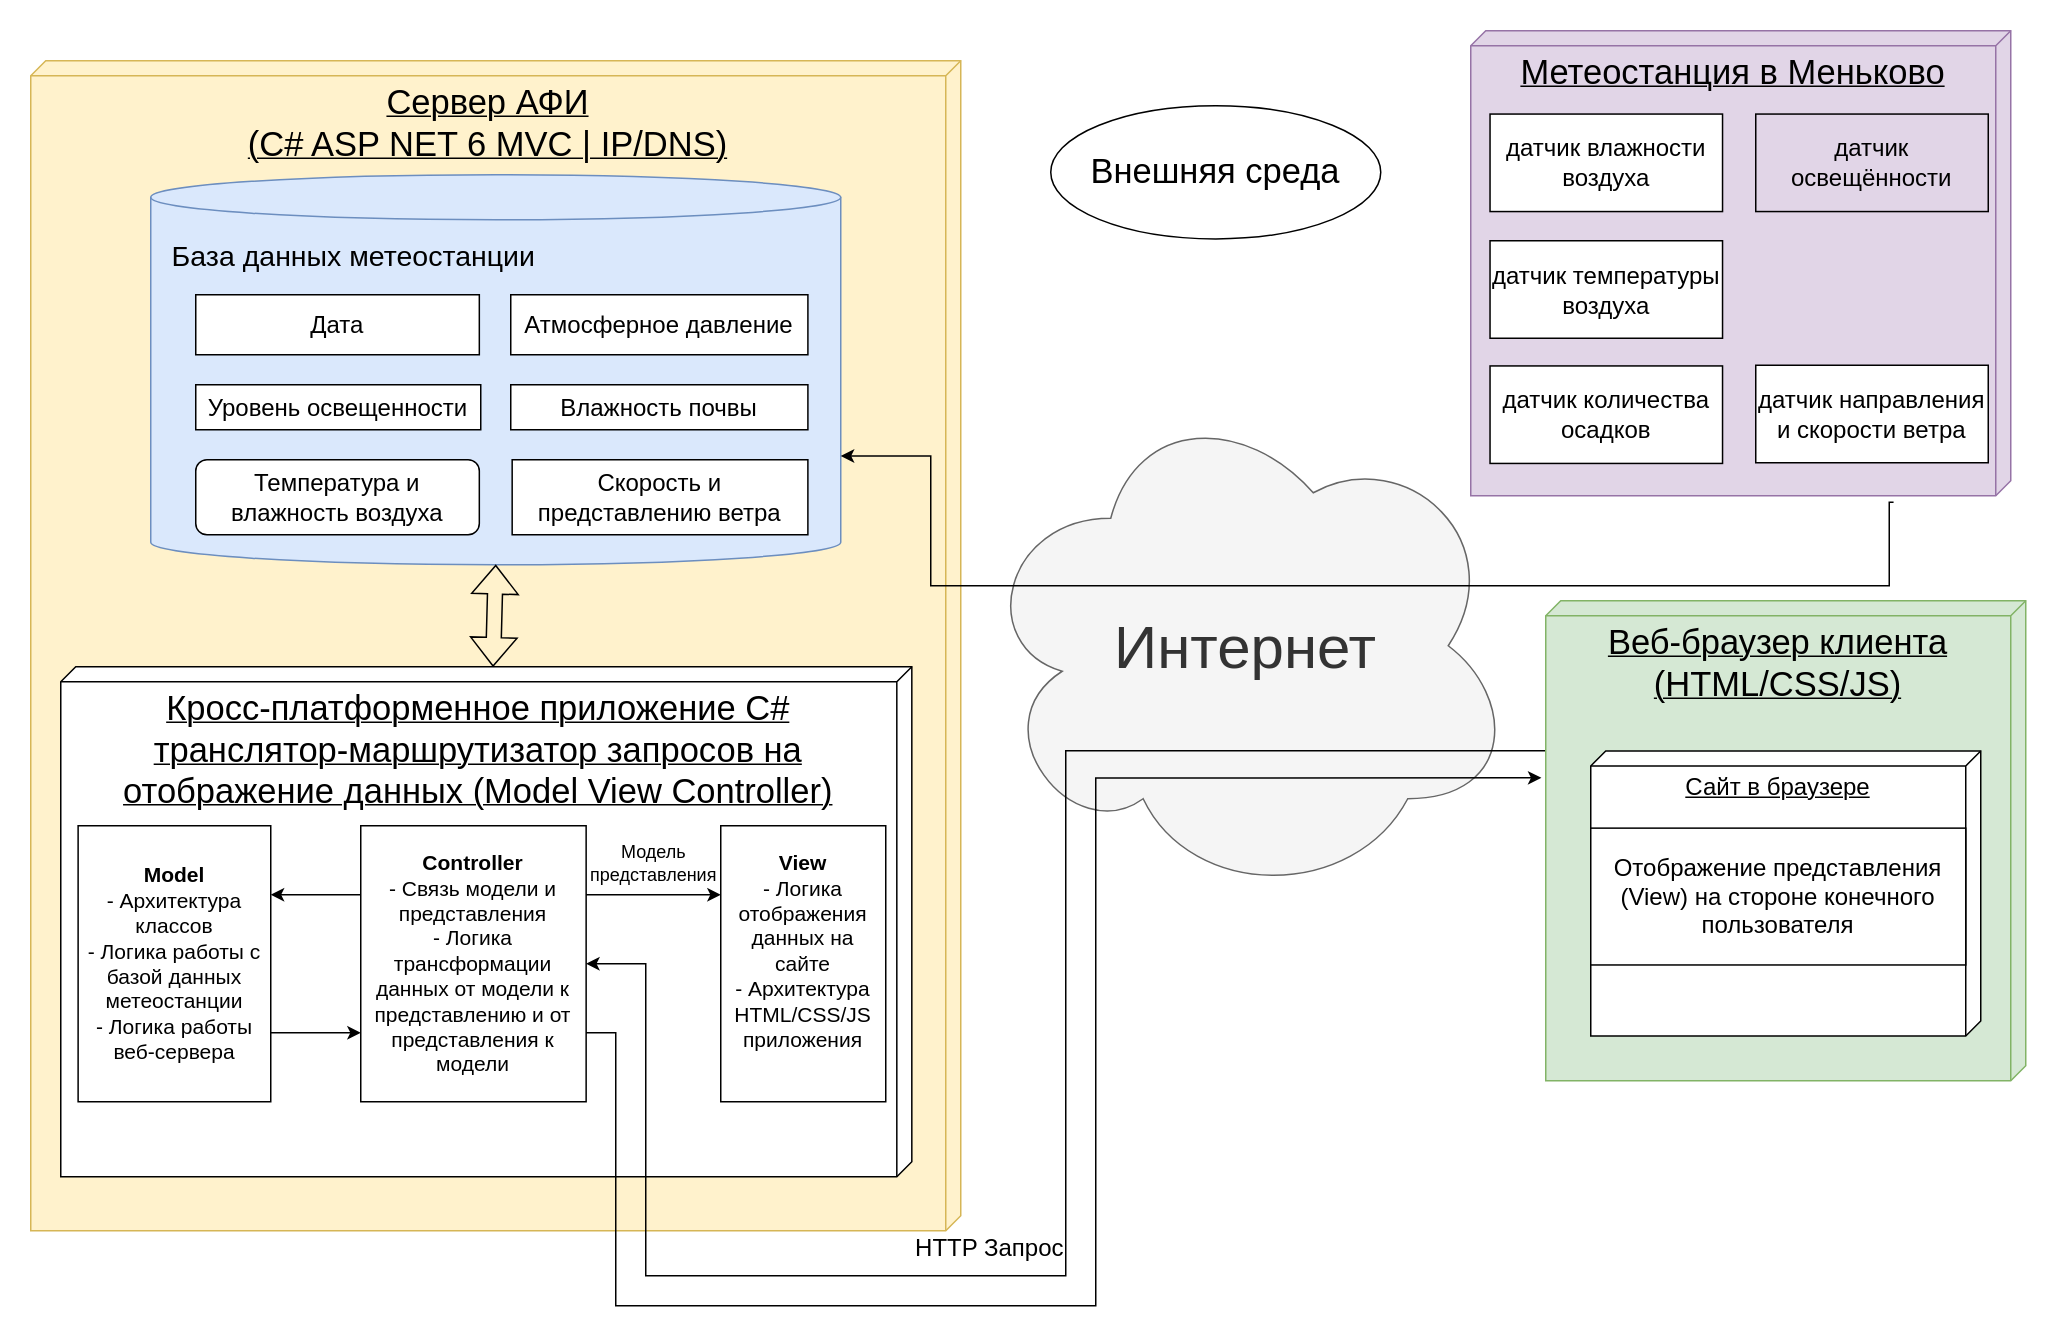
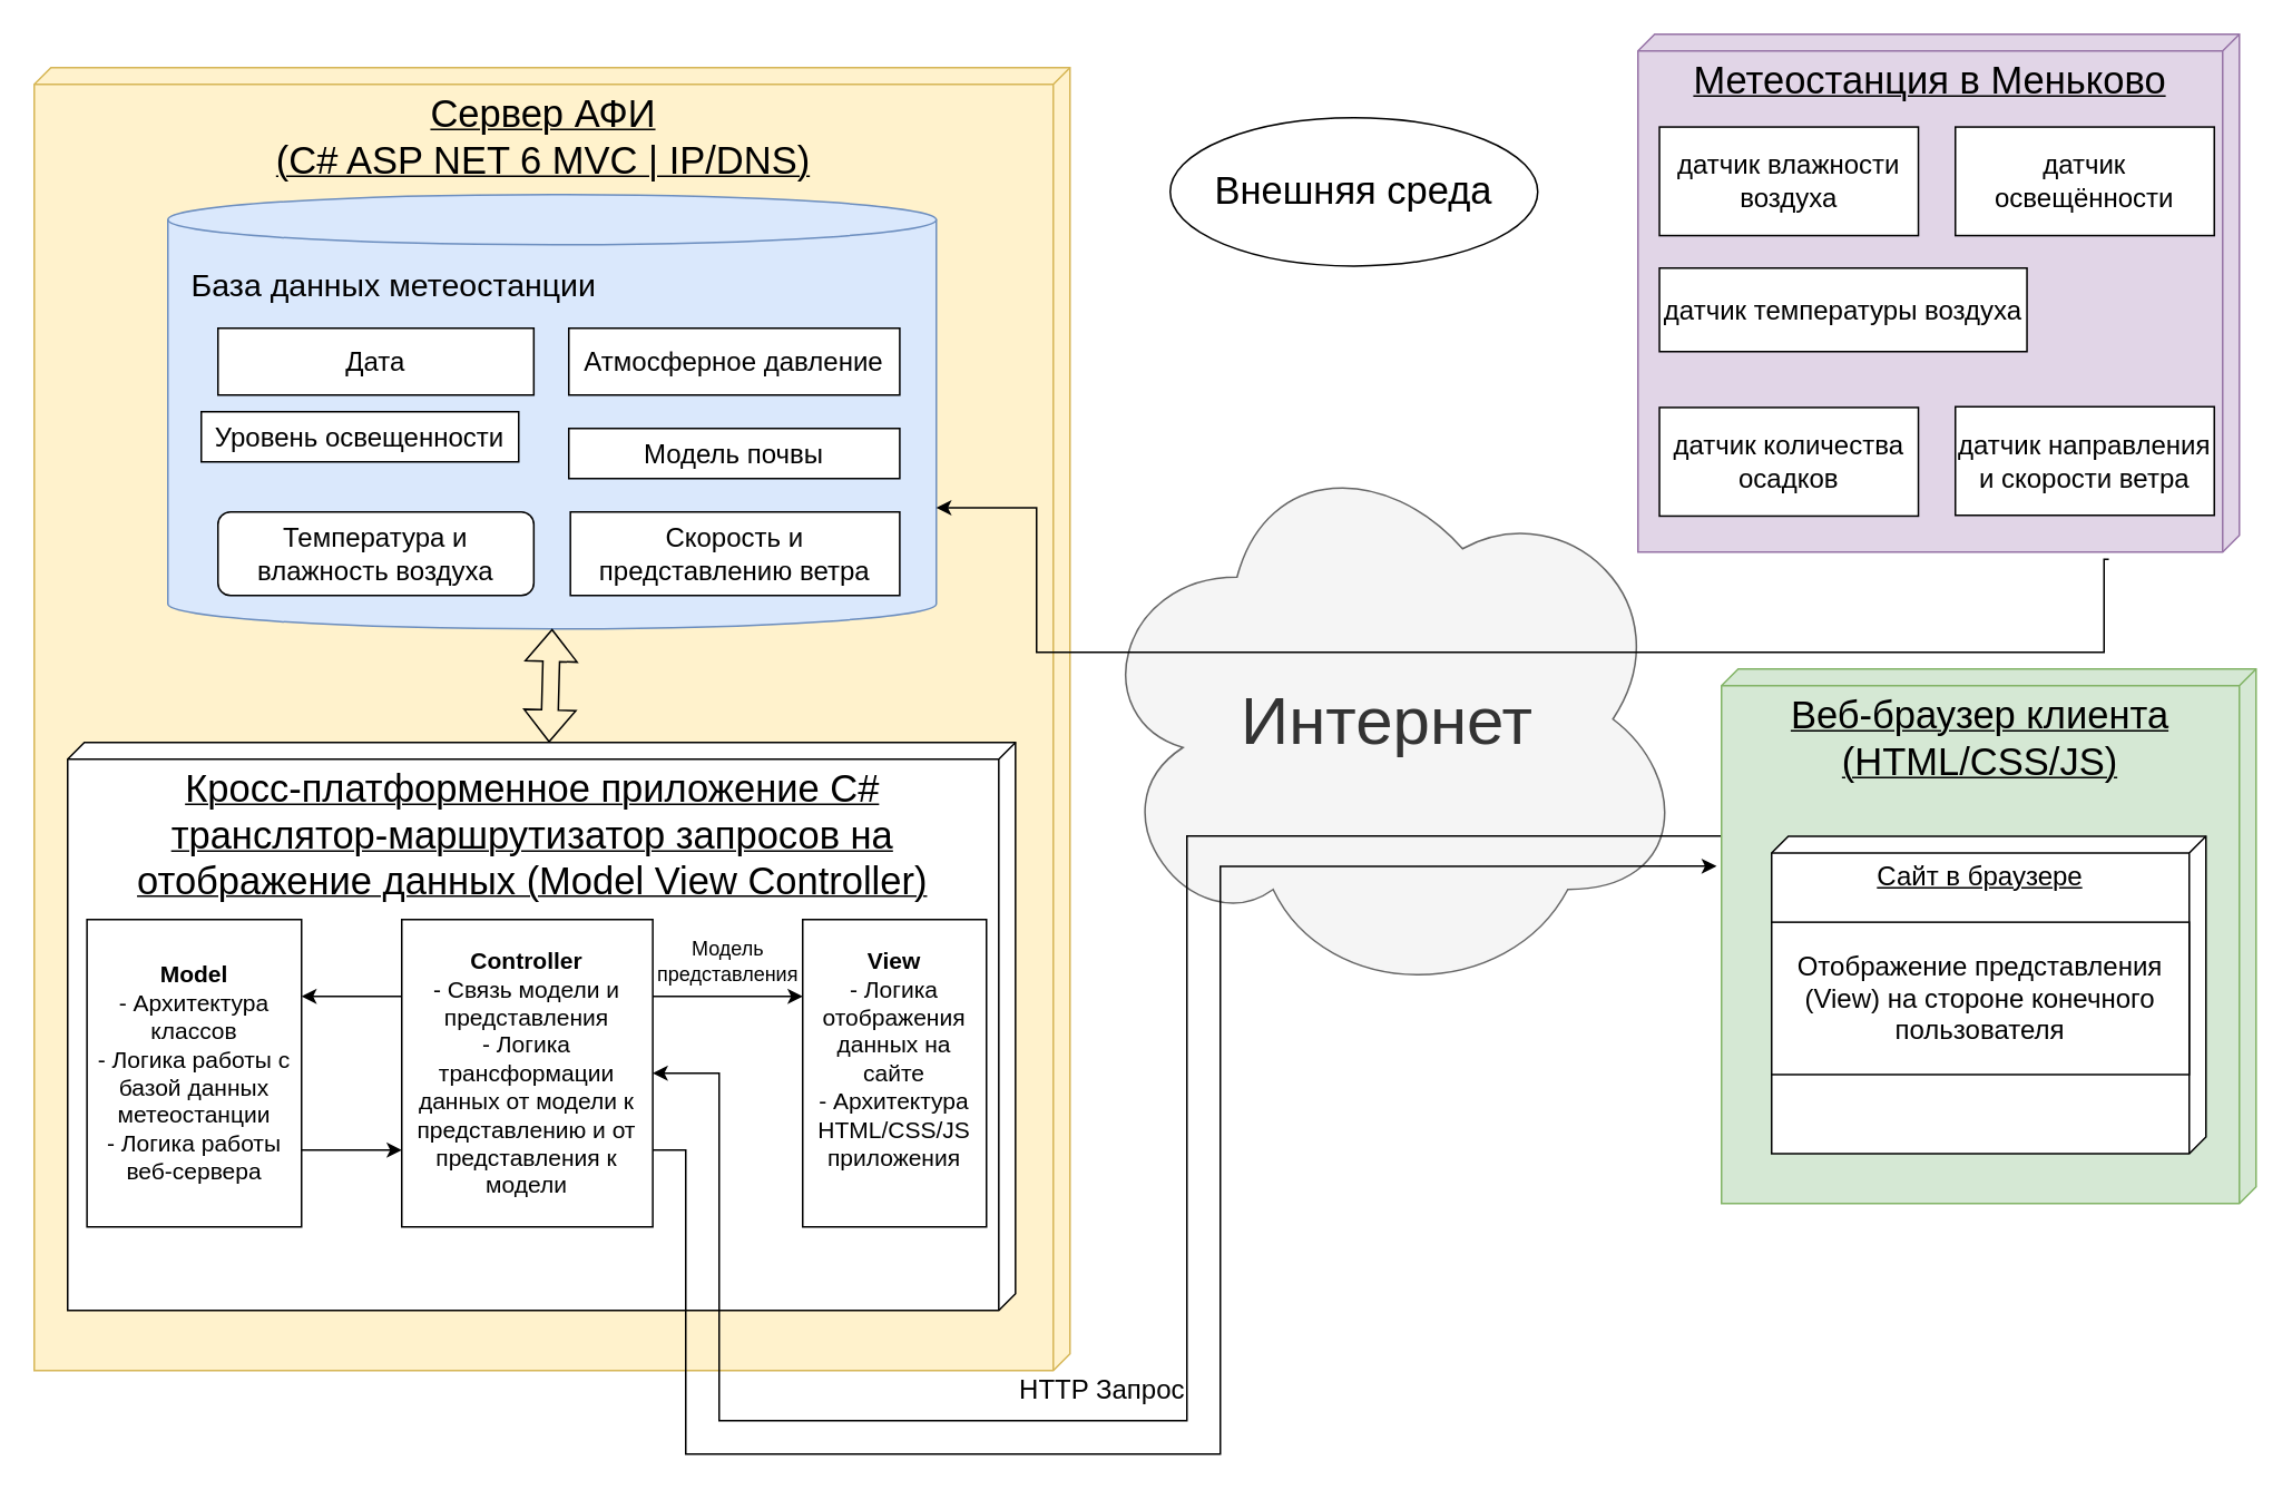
  <mxCell id="0" />
  <mxCell id="1" parent="0" />
  <mxCell id="2" value="&lt;font style=&quot;font-size: 23px;&quot;&gt;Сервер АФИ&lt;br&gt;(C# ASP NET 6 MVC | IP/DNS)&lt;/font&gt;" style="verticalAlign=top;align=center;spacingTop=8;spacingLeft=2;spacingRight=12;shape=cube;size=10;direction=south;fontStyle=4;html=1;whiteSpace=wrap;fillColor=#fff2cc;strokeColor=#d6b656;" parent="1" vertex="1"><mxGeometry x="20" y="40" width="620" height="780" as="geometry" /></mxCell>
  <mxCell id="3" value="" style="group" parent="1" vertex="1" connectable="0"><mxGeometry x="100" y="116" width="460" height="260" as="geometry" /></mxCell>
  <mxCell id="4" value="" style="shape=cylinder3;whiteSpace=wrap;html=1;boundedLbl=1;backgroundOutline=1;size=15;fillColor=#dae8fc;strokeColor=#6c8ebf;" parent="3" vertex="1"><mxGeometry width="460.0" height="260" as="geometry" /></mxCell>
  <mxCell id="5" value="&lt;font style=&quot;font-size: 19px;&quot;&gt;База данных метеостанции&lt;/font&gt;" style="text;html=1;align=center;verticalAlign=middle;resizable=0;points=[];autosize=1;strokeColor=none;fillColor=none;" parent="3" vertex="1"><mxGeometry y="35" width="270" height="40" as="geometry" /></mxCell>
  <mxCell id="6" value="&lt;font style=&quot;font-size: 16px;&quot;&gt;Дата&lt;/font&gt;" style="rounded=0;whiteSpace=wrap;html=1;" parent="3" vertex="1"><mxGeometry x="30" y="80" width="189.05" height="40" as="geometry" /></mxCell>
  <mxCell id="7" value="&lt;font style=&quot;font-size: 16px;&quot;&gt;Атмосферное давление&lt;/font&gt;" style="rounded=0;whiteSpace=wrap;html=1;" parent="3" vertex="1"><mxGeometry x="240" y="80" width="198.1" height="40" as="geometry" /></mxCell>
- <mxCell id="8" value="&lt;font style=&quot;font-size: 16px;&quot;&gt;Уровень освещенности&lt;/font&gt;" style="rounded=0;whiteSpace=wrap;html=1;" parent="3" vertex="1"><mxGeometry x="30" y="140" width="190" height="30" as="geometry" /></mxCell>
- <mxCell id="9" value="&lt;font style=&quot;font-size: 16px;&quot;&gt;Влажность почвы&lt;/font&gt;" style="rounded=0;whiteSpace=wrap;html=1;" parent="3" vertex="1"><mxGeometry x="240" y="140" width="198.1" height="30" as="geometry" /></mxCell>
+ <mxCell id="8" value="&lt;font style=&quot;font-size: 16px;&quot;&gt;Уровень освещенности&lt;/font&gt;" style="rounded=0;whiteSpace=wrap;html=1;" parent="3" vertex="1"><mxGeometry x="20" y="130" width="190" height="30" as="geometry" /></mxCell>
+ <mxCell id="9" value="&lt;font style=&quot;font-size: 16px;&quot;&gt;Модель почвы&lt;/font&gt;" style="rounded=0;whiteSpace=wrap;html=1;" parent="3" vertex="1"><mxGeometry x="240" y="140" width="198.1" height="30" as="geometry" /></mxCell>
  <mxCell id="10" value="&lt;font style=&quot;font-size: 16px;&quot;&gt;Температура и влажность воздуха&lt;/font&gt;" style="whiteSpace=wrap;html=1;rounded=1;" parent="3" vertex="1"><mxGeometry x="30" y="190" width="189.05" height="50" as="geometry" /></mxCell>
  <mxCell id="11" value="&lt;font style=&quot;font-size: 16px;&quot;&gt;Скорость и представлению ветра&lt;/font&gt;" style="rounded=0;whiteSpace=wrap;html=1;" parent="3" vertex="1"><mxGeometry x="240.952" y="190" width="197.143" height="50" as="geometry" /></mxCell>
  <mxCell id="12" value="" style="group" parent="1" vertex="1" connectable="0"><mxGeometry x="40" y="454" width="660" height="330" as="geometry" /></mxCell>
  <mxCell id="13" value="&lt;font style=&quot;font-size: 23px;&quot;&gt;&lt;span style=&quot;&quot;&gt;Кросс-платформенное приложение C#&lt;/span&gt;&lt;br&gt;&lt;font style=&quot;font-size: 23px;&quot;&gt;транслятор-маршрутизатор запросов на отображение данных (Model View Controller)&lt;/font&gt;&lt;br&gt;&lt;/font&gt;" style="verticalAlign=top;align=center;spacingTop=8;spacingLeft=2;spacingRight=12;shape=cube;size=10;direction=south;fontStyle=4;html=1;whiteSpace=wrap;" parent="12" vertex="1"><mxGeometry y="-10" width="567.37" height="340" as="geometry" /></mxCell>
  <mxCell id="14" value="&lt;font style=&quot;font-size: 14px;&quot;&gt;&lt;b&gt;Model&lt;/b&gt;&lt;br&gt;- Архитектура классов&lt;br&gt;- Логика работы с базой данных метеостанции&lt;br&gt;- Логика работы веб-сервера&lt;br&gt;&lt;/font&gt;" style="rounded=0;whiteSpace=wrap;html=1;" parent="12" vertex="1"><mxGeometry x="11.58" y="96" width="128.42" height="184" as="geometry" /></mxCell>
  <mxCell id="15" value="&lt;font style=&quot;font-size: 14px;&quot;&gt;&lt;b&gt;Controller&lt;/b&gt;&lt;br&gt;- Связь модели и представления&lt;br&gt;- Логика трансформации данных от модели к представлению и от представления к модели&lt;/font&gt;" style="rounded=0;whiteSpace=wrap;html=1;" parent="12" vertex="1"><mxGeometry x="200" y="96" width="150.26" height="184" as="geometry" /></mxCell>
  <mxCell id="16" style="edgeStyle=orthogonalEdgeStyle;rounded=0;orthogonalLoop=1;jettySize=auto;html=1;entryX=1;entryY=0.25;entryDx=0;entryDy=0;exitX=0;exitY=0.25;exitDx=0;exitDy=0;" parent="12" source="15" target="14" edge="1"><mxGeometry relative="1" as="geometry" /></mxCell>
  <mxCell id="17" style="edgeStyle=orthogonalEdgeStyle;rounded=0;orthogonalLoop=1;jettySize=auto;html=1;exitX=1;exitY=0.75;exitDx=0;exitDy=0;entryX=0;entryY=0.75;entryDx=0;entryDy=0;" parent="12" source="14" target="15" edge="1"><mxGeometry relative="1" as="geometry" /></mxCell>
  <mxCell id="18" value="&lt;font style=&quot;font-size: 14px;&quot;&gt;&lt;b&gt;View&lt;br&gt;&lt;/b&gt;- Логика отображения данных на сайте&lt;br&gt;- Архитектура HTML/CSS/JS приложения&lt;br&gt;&lt;br&gt;&lt;/font&gt;" style="rounded=0;whiteSpace=wrap;html=1;" parent="12" vertex="1"><mxGeometry x="440" y="96" width="110" height="184" as="geometry" /></mxCell>
  <mxCell id="19" style="edgeStyle=orthogonalEdgeStyle;rounded=0;orthogonalLoop=1;jettySize=auto;html=1;exitX=1;exitY=0.25;exitDx=0;exitDy=0;entryX=0;entryY=0.25;entryDx=0;entryDy=0;" parent="12" source="15" target="18" edge="1"><mxGeometry relative="1" as="geometry" /></mxCell>
  <mxCell id="20" value="&lt;font style=&quot;font-size: 12px;&quot;&gt;Модель&lt;br&gt;представления&lt;/font&gt;" style="text;html=1;align=center;verticalAlign=middle;resizable=0;points=[];autosize=1;strokeColor=none;fillColor=none;" parent="12" vertex="1"><mxGeometry x="340" y="101" width="110" height="40" as="geometry" /></mxCell>
  <mxCell id="21" value="" style="shape=flexArrow;endArrow=classic;startArrow=classic;html=1;rounded=0;entryX=0.5;entryY=1;entryDx=0;entryDy=0;entryPerimeter=0;" parent="1" source="13" target="4" edge="1"><mxGeometry width="100" height="100" relative="1" as="geometry"><mxPoint x="370" y="650" as="sourcePoint" /><mxPoint x="470" y="550" as="targetPoint" /></mxGeometry></mxCell>
  <mxCell id="22" value="&lt;font style=&quot;font-size: 40px;&quot;&gt;Интернет&lt;/font&gt;" style="ellipse;shape=cloud;whiteSpace=wrap;html=1;fillColor=#f5f5f5;fontColor=#333333;strokeColor=#666666;" parent="1" vertex="1"><mxGeometry x="650" y="260" width="360" height="340" as="geometry" /></mxCell>
  <mxCell id="23" value="&lt;font style=&quot;font-size: 23px;&quot;&gt;Внешняя среда&lt;/font&gt;" style="ellipse;whiteSpace=wrap;html=1;fontSize=22;" parent="1" vertex="1"><mxGeometry x="700" y="70" width="220" height="88.75" as="geometry" /></mxCell>
  <mxCell id="24" value="" style="group" parent="1" vertex="1" connectable="0"><mxGeometry x="980" y="20" width="360" height="310" as="geometry" /></mxCell>
  <mxCell id="25" value="&lt;font style=&quot;font-size: 23px;&quot;&gt;Метеостанция в Меньково&lt;/font&gt;" style="verticalAlign=top;align=center;spacingTop=8;spacingLeft=2;spacingRight=12;shape=cube;size=10;direction=south;fontStyle=4;html=1;whiteSpace=wrap;fillColor=#e1d5e7;strokeColor=#9673a6;" parent="24" vertex="1"><mxGeometry width="360" height="310.0" as="geometry" /></mxCell>
  <mxCell id="26" value="&lt;font style=&quot;font-size: 16px;&quot;&gt;датчик влажности воздуха&lt;/font&gt;" style="whiteSpace=wrap;html=1;" parent="24" vertex="1"><mxGeometry x="12.857" y="55.542" width="155" height="65" as="geometry" /></mxCell>
- <mxCell id="27" value="&lt;font style=&quot;font-size: 16px;&quot;&gt;датчик температуры воздуха&lt;/font&gt;" style="whiteSpace=wrap;html=1;" parent="24" vertex="1"><mxGeometry x="12.857" y="140.005" width="155" height="65" as="geometry" /></mxCell>
- <mxCell id="28" value="&lt;font style=&quot;font-size: 16px;&quot;&gt;датчик освещённости&lt;/font&gt;" style="whiteSpace=wrap;html=1;fillColor=#e1d5e7;" parent="24" vertex="1"><mxGeometry x="190" y="55.542" width="155" height="65" as="geometry" /></mxCell>
+ <mxCell id="27" value="&lt;font style=&quot;font-size: 16px;&quot;&gt;датчик температуры воздуха&lt;/font&gt;" style="whiteSpace=wrap;html=1;" parent="24" vertex="1"><mxGeometry x="12.857" y="140.005" width="220" height="50" as="geometry" /></mxCell>
+ <mxCell id="28" value="&lt;font style=&quot;font-size: 16px;&quot;&gt;датчик освещённости&lt;/font&gt;" style="whiteSpace=wrap;html=1;" parent="24" vertex="1"><mxGeometry x="190" y="55.542" width="155" height="65" as="geometry" /></mxCell>
  <mxCell id="29" value="&lt;font style=&quot;font-size: 16px;&quot;&gt;датчик количества осадков&lt;/font&gt;" style="whiteSpace=wrap;html=1;" parent="24" vertex="1"><mxGeometry x="12.86" y="223.46" width="155" height="65" as="geometry" /></mxCell>
  <mxCell id="30" value="&lt;font style=&quot;font-size: 16px;&quot;&gt;датчик направления и скорости ветра&lt;/font&gt;" style="whiteSpace=wrap;html=1;" parent="24" vertex="1"><mxGeometry x="190" y="223" width="155" height="65" as="geometry" /></mxCell>
  <mxCell id="31" value="" style="edgeStyle=orthogonalEdgeStyle;rounded=0;orthogonalLoop=1;jettySize=auto;html=1;entryX=1;entryY=0;entryDx=0;entryDy=187.5;entryPerimeter=0;exitX=1.014;exitY=0.217;exitDx=0;exitDy=0;exitPerimeter=0;" parent="1" source="25" target="4" edge="1"><mxGeometry relative="1" as="geometry"><mxPoint x="640" y="350" as="sourcePoint" /><Array as="points"><mxPoint x="1259" y="390" /><mxPoint x="620" y="390" /><mxPoint x="620" y="304" /></Array></mxGeometry></mxCell>
  <mxCell id="32" style="edgeStyle=orthogonalEdgeStyle;rounded=0;orthogonalLoop=1;jettySize=auto;html=1;entryX=1;entryY=0.5;entryDx=0;entryDy=0;" parent="1" source="35" target="15" edge="1"><mxGeometry relative="1" as="geometry"><Array as="points"><mxPoint x="710" y="500" /><mxPoint x="710" y="850" /><mxPoint x="430" y="850" /><mxPoint x="430" y="642" /></Array></mxGeometry></mxCell>
  <mxCell id="33" value="&lt;font style=&quot;font-size: 16px;&quot;&gt;HTTP Запрос&lt;/font&gt;" style="edgeLabel;html=1;align=center;verticalAlign=middle;resizable=0;points=[];fontSize=16;" parent="32" vertex="1" connectable="0"><mxGeometry x="0.365" y="-8" relative="1" as="geometry"><mxPoint x="95" y="-12" as="offset" /></mxGeometry></mxCell>
  <mxCell id="34" value="" style="group" parent="1" vertex="1" connectable="0"><mxGeometry x="1030" y="400" width="320" height="390.244" as="geometry" /></mxCell>
  <mxCell id="35" value="&lt;font style=&quot;font-size: 23px;&quot;&gt;Веб-браузер клиента&lt;br&gt;(HTML/CSS/JS)&lt;/font&gt;" style="verticalAlign=top;align=center;spacingTop=8;spacingLeft=2;spacingRight=12;shape=cube;size=10;direction=south;fontStyle=4;html=1;whiteSpace=wrap;fillColor=#d5e8d4;strokeColor=#82b366;" parent="34" vertex="1"><mxGeometry width="320" height="320" as="geometry" /></mxCell>
  <mxCell id="36" value="&lt;font style=&quot;font-size: 16px;&quot;&gt;Сайт в браузере&lt;/font&gt;" style="verticalAlign=top;align=center;spacingTop=8;spacingLeft=2;spacingRight=12;shape=cube;size=10;direction=south;fontStyle=4;html=1;whiteSpace=wrap;fontSize=14;" parent="34" vertex="1"><mxGeometry x="30" y="100.127" width="260" height="190" as="geometry" /></mxCell>
  <mxCell id="37" value="&lt;font style=&quot;font-size: 16px;&quot;&gt;Отображение представления (View) на стороне конечного пользователя&lt;/font&gt;" style="rounded=0;whiteSpace=wrap;html=1;" parent="34" vertex="1"><mxGeometry x="30" y="151.591" width="250" height="91.22" as="geometry" /></mxCell>
  <mxCell id="38" style="edgeStyle=orthogonalEdgeStyle;rounded=0;orthogonalLoop=1;jettySize=auto;html=1;exitX=1;exitY=0.75;exitDx=0;exitDy=0;entryX=0.369;entryY=1.009;entryDx=0;entryDy=0;entryPerimeter=0;" parent="1" source="15" target="35" edge="1"><mxGeometry relative="1" as="geometry"><Array as="points"><mxPoint x="410" y="688" /><mxPoint x="410" y="870" /><mxPoint x="730" y="870" /><mxPoint x="730" y="518" /></Array></mxGeometry></mxCell>
